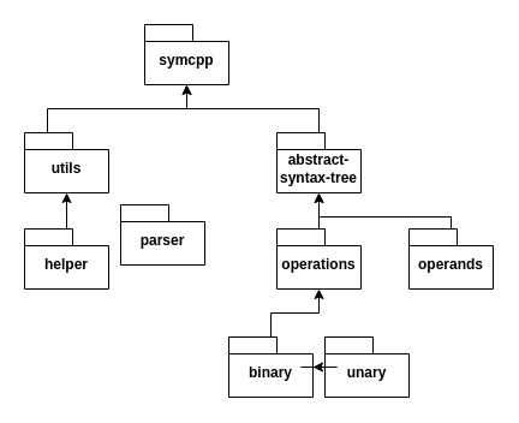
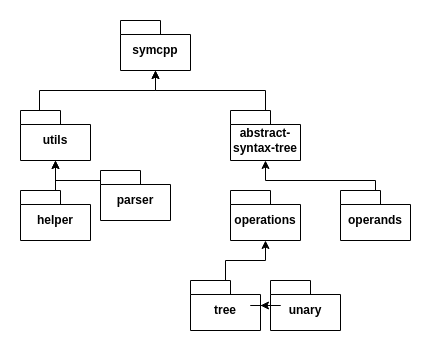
  <mxCell id="0" />
  <mxCell id="1" parent="0" />
  <mxCell id="2" value="utils" style="shape=folder;fontStyle=1;spacingTop=10;tabWidth=40;tabHeight=14;tabPosition=left;html=1;whiteSpace=wrap;" vertex="1" parent="1"><mxGeometry x="20" y="110" width="70" height="50" as="geometry" /></mxCell>
  <mxCell id="3" value="abstract-syntax-tree" style="shape=folder;fontStyle=1;spacingTop=10;tabWidth=40;tabHeight=14;tabPosition=left;html=1;whiteSpace=wrap;" vertex="1" parent="1"><mxGeometry x="230" y="110" width="70" height="50" as="geometry" /></mxCell>
  <mxCell id="4" value="operands" style="shape=folder;fontStyle=1;spacingTop=10;tabWidth=40;tabHeight=14;tabPosition=left;html=1;whiteSpace=wrap;" vertex="1" parent="1"><mxGeometry x="340" y="190" width="70" height="50" as="geometry" /></mxCell>
  <mxCell id="5" value="operations" style="shape=folder;fontStyle=1;spacingTop=10;tabWidth=40;tabHeight=14;tabPosition=left;html=1;whiteSpace=wrap;" vertex="1" parent="1"><mxGeometry x="230" y="190" width="70" height="50" as="geometry" /></mxCell>
- <mxCell id="6" value="binary" style="shape=folder;fontStyle=1;spacingTop=10;tabWidth=40;tabHeight=14;tabPosition=left;html=1;whiteSpace=wrap;" vertex="1" parent="1"><mxGeometry x="190" y="280" width="70" height="50" as="geometry" /></mxCell>
+ <mxCell id="6" value="tree" style="shape=folder;fontStyle=1;spacingTop=10;tabWidth=40;tabHeight=14;tabPosition=left;html=1;whiteSpace=wrap;" vertex="1" parent="1"><mxGeometry x="190" y="280" width="70" height="50" as="geometry" /></mxCell>
  <mxCell id="7" value="unary" style="shape=folder;fontStyle=1;spacingTop=10;tabWidth=40;tabHeight=14;tabPosition=left;html=1;whiteSpace=wrap;" vertex="1" parent="1"><mxGeometry x="270" y="280" width="70" height="50" as="geometry" /></mxCell>
  <mxCell id="8" value="helper" style="shape=folder;fontStyle=1;spacingTop=10;tabWidth=40;tabHeight=14;tabPosition=left;html=1;whiteSpace=wrap;" vertex="1" parent="1"><mxGeometry x="20" y="190" width="70" height="50" as="geometry" /></mxCell>
  <mxCell id="9" value="parser" style="shape=folder;fontStyle=1;spacingTop=10;tabWidth=40;tabHeight=14;tabPosition=left;html=1;whiteSpace=wrap;" vertex="1" parent="1"><mxGeometry x="100" y="170" width="70" height="50" as="geometry" /></mxCell>
  <mxCell id="10" value="symcpp" style="shape=folder;fontStyle=1;spacingTop=10;tabWidth=40;tabHeight=14;tabPosition=left;html=1;whiteSpace=wrap;" vertex="1" parent="1"><mxGeometry x="120" y="20" width="70" height="50" as="geometry" /></mxCell>
  <mxCell id="11" style="edgeStyle=orthogonalEdgeStyle;rounded=0;orthogonalLoop=1;jettySize=auto;html=1;exitX=0;exitY=0;exitDx=20;exitDy=0;exitPerimeter=0;entryX=0.5;entryY=1;entryDx=0;entryDy=0;entryPerimeter=0;" edge="1" parent="1" source="2" target="10"><mxGeometry relative="1" as="geometry"><mxPoint x="165" y="80" as="targetPoint" /><Array as="points"><mxPoint x="39" y="110" /><mxPoint x="39" y="90" /><mxPoint x="155" y="90" /></Array></mxGeometry></mxCell>
  <mxCell id="12" style="edgeStyle=orthogonalEdgeStyle;rounded=0;orthogonalLoop=1;jettySize=auto;html=1;entryX=0.5;entryY=1;entryDx=0;entryDy=0;entryPerimeter=0;" edge="1" parent="1" source="3" target="10"><mxGeometry relative="1" as="geometry"><mxPoint x="160" y="70" as="targetPoint" /><Array as="points"><mxPoint x="265" y="90" /><mxPoint x="155" y="90" /></Array></mxGeometry></mxCell>
  <mxCell id="13" style="edgeStyle=orthogonalEdgeStyle;rounded=0;orthogonalLoop=1;jettySize=auto;html=1;entryX=0.5;entryY=1;entryDx=0;entryDy=0;entryPerimeter=0;" edge="1" parent="1" source="8" target="2"><mxGeometry relative="1" as="geometry" /></mxCell>
- <mxCell id="15" style="edgeStyle=orthogonalEdgeStyle;rounded=0;orthogonalLoop=1;jettySize=auto;html=1;entryX=0.5;entryY=1;entryDx=0;entryDy=0;entryPerimeter=0;" edge="1" parent="1" source="5" target="3"><mxGeometry relative="1" as="geometry" /></mxCell>
+ <mxCell id="14" style="edgeStyle=orthogonalEdgeStyle;rounded=0;orthogonalLoop=1;jettySize=auto;html=1;entryX=0.5;entryY=1;entryDx=0;entryDy=0;entryPerimeter=0;" edge="1" parent="1" source="9" target="2"><mxGeometry relative="1" as="geometry"><Array as="points"><mxPoint x="135" y="180" /><mxPoint x="55" y="180" /></Array></mxGeometry></mxCell>
  <mxCell id="16" style="edgeStyle=orthogonalEdgeStyle;rounded=0;orthogonalLoop=1;jettySize=auto;html=1;entryX=0.5;entryY=1;entryDx=0;entryDy=0;entryPerimeter=0;" edge="1" parent="1" source="4" target="3"><mxGeometry relative="1" as="geometry"><Array as="points"><mxPoint x="375" y="180" /><mxPoint x="265" y="180" /></Array></mxGeometry></mxCell>
  <mxCell id="17" style="edgeStyle=orthogonalEdgeStyle;rounded=0;orthogonalLoop=1;jettySize=auto;html=1;entryX=0.5;entryY=1;entryDx=0;entryDy=0;entryPerimeter=0;" edge="1" parent="1" source="6" target="5"><mxGeometry relative="1" as="geometry" /></mxCell>
  <mxCell id="18" style="edgeStyle=orthogonalEdgeStyle;rounded=0;orthogonalLoop=1;jettySize=auto;html=1;" edge="1" parent="1" source="7" target="6"><mxGeometry relative="1" as="geometry" /></mxCell>
